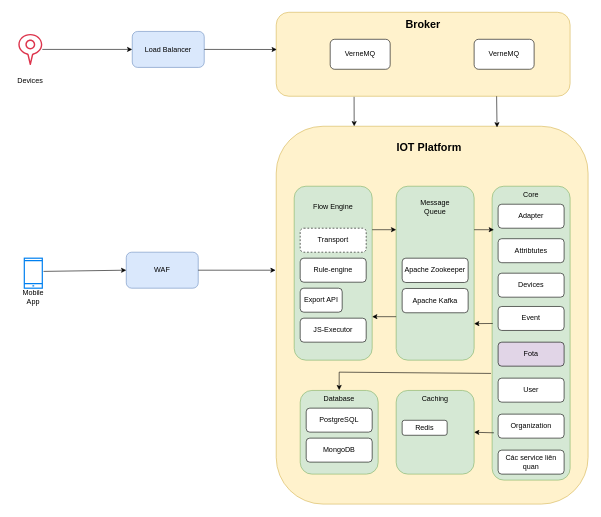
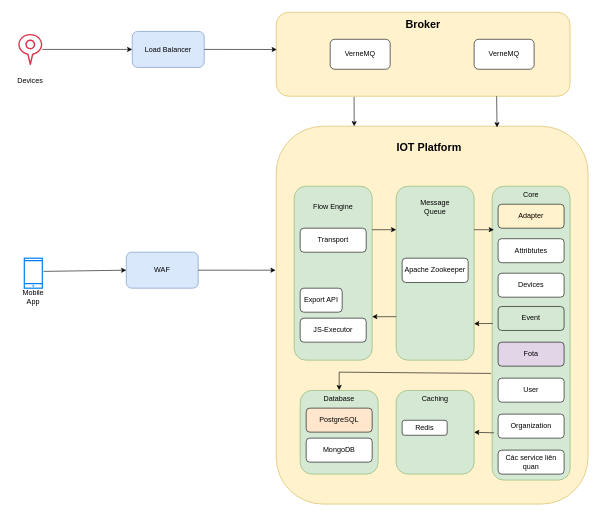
  <mxCell id="0" />
  <mxCell id="1" parent="0" />
  <mxCell id="2" value="" style="sketch=0;outlineConnect=0;fontColor=#232F3E;gradientColor=none;fillColor=#DD344C;strokeColor=none;dashed=0;verticalLabelPosition=bottom;verticalAlign=top;align=center;html=1;fontSize=12;fontStyle=0;aspect=fixed;shape=mxgraph.aws4.location_service_place;" parent="1" vertex="1"><mxGeometry x="30" y="55.95" width="40" height="51.89" as="geometry" /></mxCell>
  <mxCell id="3" value="Devices" style="text;html=1;align=center;verticalAlign=middle;whiteSpace=wrap;rounded=0;" parent="1" vertex="1"><mxGeometry x="20" y="120" width="60" height="30" as="geometry" /></mxCell>
  <mxCell id="4" value="" style="endArrow=classic;html=1;rounded=0;entryX=0;entryY=0.5;entryDx=0;entryDy=0;" parent="1" source="2" target="5" edge="1"><mxGeometry width="50" height="50" relative="1" as="geometry"><mxPoint x="90" y="80" as="sourcePoint" /><mxPoint x="210" y="80" as="targetPoint" /></mxGeometry></mxCell>
  <mxCell id="5" value="Load Balancer" style="rounded=1;whiteSpace=wrap;html=1;fillColor=#dae8fc;strokeColor=#6c8ebf;" parent="1" vertex="1"><mxGeometry x="220" y="51.9" width="120" height="60" as="geometry" /></mxCell>
  <mxCell id="6" value="" style="rounded=1;whiteSpace=wrap;html=1;fillColor=#fff2cc;strokeColor=#d6b656;" parent="1" vertex="1"><mxGeometry x="460" y="20" width="490" height="140" as="geometry" /></mxCell>
  <mxCell id="7" value="" style="endArrow=classic;html=1;rounded=0;exitX=1;exitY=0.5;exitDx=0;exitDy=0;entryX=0.002;entryY=0.443;entryDx=0;entryDy=0;entryPerimeter=0;" parent="1" source="5" target="6" edge="1"><mxGeometry width="50" height="50" relative="1" as="geometry"><mxPoint x="360" y="80" as="sourcePoint" /><mxPoint x="450" y="80" as="targetPoint" /></mxGeometry></mxCell>
  <mxCell id="8" value="VerneMQ" style="rounded=1;whiteSpace=wrap;html=1;" parent="1" vertex="1"><mxGeometry x="550" y="65" width="100" height="50" as="geometry" /></mxCell>
  <mxCell id="9" value="VerneMQ" style="rounded=1;whiteSpace=wrap;html=1;" parent="1" vertex="1"><mxGeometry x="790" y="65" width="100" height="50" as="geometry" /></mxCell>
  <mxCell id="10" value="&lt;span style=&quot;font-size: 18px;&quot;&gt;&lt;b&gt;Broker&lt;/b&gt;&lt;/span&gt;" style="text;html=1;align=center;verticalAlign=middle;whiteSpace=wrap;rounded=0;" parent="1" vertex="1"><mxGeometry x="640" y="25.95" width="130" height="30" as="geometry" /></mxCell>
  <mxCell id="11" value="" style="rounded=1;whiteSpace=wrap;html=1;fillColor=#fff2cc;strokeColor=#d6b656;" parent="1" vertex="1"><mxGeometry x="460" y="210" width="520" height="630" as="geometry" /></mxCell>
  <mxCell id="12" value="&lt;font style=&quot;font-size: 18px;&quot;&gt;&lt;b&gt;IOT Platform&lt;/b&gt;&lt;/font&gt;" style="text;html=1;align=center;verticalAlign=middle;whiteSpace=wrap;rounded=0;" parent="1" vertex="1"><mxGeometry x="650" y="230" width="130" height="30" as="geometry" /></mxCell>
  <mxCell id="13" value="" style="rounded=1;whiteSpace=wrap;html=1;fillColor=#d5e8d4;strokeColor=#82b366;" parent="1" vertex="1"><mxGeometry x="490" y="310" width="130" height="290" as="geometry" /></mxCell>
  <mxCell id="14" value="Flow Engine" style="text;html=1;align=center;verticalAlign=middle;whiteSpace=wrap;rounded=0;" parent="1" vertex="1"><mxGeometry x="520" y="330" width="70" height="30" as="geometry" /></mxCell>
- <mxCell id="15" value="Transport" style="rounded=1;whiteSpace=wrap;html=1;dashed=1;" parent="1" vertex="1"><mxGeometry x="500" y="380" width="110" height="40" as="geometry" /></mxCell>
- <mxCell id="16" value="Rule-engine" style="rounded=1;whiteSpace=wrap;html=1;" parent="1" vertex="1"><mxGeometry x="500" y="430" width="110" height="40" as="geometry" /></mxCell>
+ <mxCell id="15" value="Transport" style="rounded=1;whiteSpace=wrap;html=1;" parent="1" vertex="1"><mxGeometry x="500" y="380" width="110" height="40" as="geometry" /></mxCell>
  <mxCell id="17" value="Export API" style="rounded=1;whiteSpace=wrap;html=1;" parent="1" vertex="1"><mxGeometry x="500" y="480" width="70" height="40" as="geometry" /></mxCell>
  <mxCell id="18" value="JS-Executor" style="rounded=1;whiteSpace=wrap;html=1;" parent="1" vertex="1"><mxGeometry x="500" y="530" width="110" height="40" as="geometry" /></mxCell>
  <mxCell id="19" value="" style="rounded=1;whiteSpace=wrap;html=1;fillColor=#d5e8d4;strokeColor=#82b366;" parent="1" vertex="1"><mxGeometry x="660" y="310" width="130" height="290" as="geometry" /></mxCell>
  <mxCell id="20" value="Message Queue" style="text;html=1;align=center;verticalAlign=middle;whiteSpace=wrap;rounded=0;" parent="1" vertex="1"><mxGeometry x="690" y="330" width="70" height="30" as="geometry" /></mxCell>
  <mxCell id="21" value="" style="rounded=1;whiteSpace=wrap;html=1;fillColor=#d5e8d4;strokeColor=#82b366;" parent="1" vertex="1"><mxGeometry x="820" y="310" width="130" height="490" as="geometry" /></mxCell>
- <mxCell id="22" value="Adapter" style="rounded=1;whiteSpace=wrap;html=1;" parent="1" vertex="1"><mxGeometry x="830" y="340" width="110" height="40" as="geometry" /></mxCell>
+ <mxCell id="22" value="Adapter" style="rounded=1;whiteSpace=wrap;html=1;fillColor=#fff2cc;" parent="1" vertex="1"><mxGeometry x="830" y="340" width="110" height="40" as="geometry" /></mxCell>
  <mxCell id="23" value="Attribtutes" style="rounded=1;whiteSpace=wrap;html=1;" parent="1" vertex="1"><mxGeometry x="830" y="397.5" width="110" height="40" as="geometry" /></mxCell>
  <mxCell id="24" value="Devices" style="rounded=1;whiteSpace=wrap;html=1;" parent="1" vertex="1"><mxGeometry x="830" y="455" width="110" height="40" as="geometry" /></mxCell>
- <mxCell id="25" value="Event" style="rounded=1;whiteSpace=wrap;html=1;" parent="1" vertex="1"><mxGeometry x="830" y="510.49" width="110" height="40" as="geometry" /></mxCell>
+ <mxCell id="25" value="Event" style="rounded=1;whiteSpace=wrap;html=1;fillColor=#d5e8d4;" parent="1" vertex="1"><mxGeometry x="830" y="510.49" width="110" height="40" as="geometry" /></mxCell>
  <mxCell id="26" value="Fota" style="rounded=1;whiteSpace=wrap;html=1;fillColor=#e1d5e7;" parent="1" vertex="1"><mxGeometry x="830" y="570" width="110" height="40" as="geometry" /></mxCell>
  <mxCell id="27" value="User" style="rounded=1;whiteSpace=wrap;html=1;" parent="1" vertex="1"><mxGeometry x="830" y="630" width="110" height="40" as="geometry" /></mxCell>
  <mxCell id="28" value="Organization" style="rounded=1;whiteSpace=wrap;html=1;" parent="1" vertex="1"><mxGeometry x="830" y="690" width="110" height="40" as="geometry" /></mxCell>
  <mxCell id="29" value="Các service liên quan" style="rounded=1;whiteSpace=wrap;html=1;" parent="1" vertex="1"><mxGeometry x="830" y="750" width="110" height="40" as="geometry" /></mxCell>
  <mxCell id="30" value="Core" style="text;html=1;align=center;verticalAlign=middle;whiteSpace=wrap;rounded=0;" parent="1" vertex="1"><mxGeometry x="850" y="310" width="70" height="30" as="geometry" /></mxCell>
  <mxCell id="31" value="" style="endArrow=classic;html=1;rounded=0;exitX=0.265;exitY=1.007;exitDx=0;exitDy=0;exitPerimeter=0;entryX=0.25;entryY=0;entryDx=0;entryDy=0;" parent="1" source="6" target="11" edge="1"><mxGeometry width="50" height="50" relative="1" as="geometry"><mxPoint x="450" y="240" as="sourcePoint" /><mxPoint x="500" y="190" as="targetPoint" /></mxGeometry></mxCell>
  <mxCell id="32" value="" style="endArrow=classic;html=1;rounded=0;exitX=0.75;exitY=1;exitDx=0;exitDy=0;entryX=0.708;entryY=0.003;entryDx=0;entryDy=0;entryPerimeter=0;" parent="1" source="6" target="11" edge="1"><mxGeometry width="50" height="50" relative="1" as="geometry"><mxPoint x="600" y="171" as="sourcePoint" /><mxPoint x="600" y="220" as="targetPoint" /></mxGeometry></mxCell>
  <mxCell id="33" value="" style="html=1;verticalLabelPosition=bottom;align=center;labelBackgroundColor=#ffffff;verticalAlign=top;strokeWidth=2;strokeColor=#0080F0;shadow=0;dashed=0;shape=mxgraph.ios7.icons.smartphone;" parent="1" vertex="1"><mxGeometry x="40" y="430" width="30" height="50" as="geometry" /></mxCell>
  <mxCell id="34" value="Mobile App" style="text;html=1;align=center;verticalAlign=middle;whiteSpace=wrap;rounded=0;" parent="1" vertex="1"><mxGeometry x="25" y="480.49" width="60" height="30" as="geometry" /></mxCell>
  <mxCell id="35" value="" style="rounded=1;whiteSpace=wrap;html=1;fillColor=#d5e8d4;strokeColor=#82b366;" parent="1" vertex="1"><mxGeometry x="500" y="650.49" width="130" height="139.51" as="geometry" /></mxCell>
- <mxCell id="36" value="PostgreSQL" style="rounded=1;whiteSpace=wrap;html=1;" parent="1" vertex="1"><mxGeometry x="510" y="680" width="110" height="40" as="geometry" /></mxCell>
+ <mxCell id="36" value="PostgreSQL" style="rounded=1;whiteSpace=wrap;html=1;fillColor=#ffe6cc;" parent="1" vertex="1"><mxGeometry x="510" y="680" width="110" height="40" as="geometry" /></mxCell>
  <mxCell id="37" value="MongoDB" style="rounded=1;whiteSpace=wrap;html=1;" parent="1" vertex="1"><mxGeometry x="510" y="730" width="110" height="40" as="geometry" /></mxCell>
  <mxCell id="38" value="" style="rounded=1;whiteSpace=wrap;html=1;fillColor=#d5e8d4;strokeColor=#82b366;" parent="1" vertex="1"><mxGeometry x="660" y="650.49" width="130" height="139.51" as="geometry" /></mxCell>
  <mxCell id="39" value="Redis" style="rounded=1;whiteSpace=wrap;html=1;" parent="1" vertex="1"><mxGeometry x="670" y="700.24" width="75" height="25" as="geometry" /></mxCell>
  <mxCell id="40" value="Database" style="text;html=1;align=center;verticalAlign=middle;whiteSpace=wrap;rounded=0;" parent="1" vertex="1"><mxGeometry x="535" y="650" width="60" height="30" as="geometry" /></mxCell>
  <mxCell id="41" value="Caching" style="text;html=1;align=center;verticalAlign=middle;whiteSpace=wrap;rounded=0;" parent="1" vertex="1"><mxGeometry x="694.99" y="650.49" width="60" height="30" as="geometry" /></mxCell>
  <mxCell id="42" value="" style="endArrow=classic;html=1;rounded=0;exitX=1;exitY=0.25;exitDx=0;exitDy=0;entryX=0;entryY=0.25;entryDx=0;entryDy=0;" parent="1" source="13" target="19" edge="1"><mxGeometry width="50" height="50" relative="1" as="geometry"><mxPoint x="450" y="540" as="sourcePoint" /><mxPoint x="500" y="490" as="targetPoint" /></mxGeometry></mxCell>
  <mxCell id="43" value="" style="endArrow=classic;html=1;rounded=0;exitX=1;exitY=0.25;exitDx=0;exitDy=0;entryX=0.023;entryY=0.148;entryDx=0;entryDy=0;entryPerimeter=0;" parent="1" source="19" target="21" edge="1"><mxGeometry width="50" height="50" relative="1" as="geometry"><mxPoint x="630" y="393" as="sourcePoint" /><mxPoint x="670" y="393" as="targetPoint" /></mxGeometry></mxCell>
  <mxCell id="44" value="" style="endArrow=classic;html=1;rounded=0;exitX=0.008;exitY=0.467;exitDx=0;exitDy=0;entryX=1;entryY=0.79;entryDx=0;entryDy=0;entryPerimeter=0;exitPerimeter=0;" parent="1" source="21" target="19" edge="1"><mxGeometry width="50" height="50" relative="1" as="geometry"><mxPoint x="800" y="393" as="sourcePoint" /><mxPoint x="833" y="393" as="targetPoint" /></mxGeometry></mxCell>
  <mxCell id="45" value="" style="endArrow=classic;html=1;rounded=0;exitX=0;exitY=0.75;exitDx=0;exitDy=0;entryX=1;entryY=0.75;entryDx=0;entryDy=0;" parent="1" source="19" target="13" edge="1"><mxGeometry width="50" height="50" relative="1" as="geometry"><mxPoint x="831" y="549" as="sourcePoint" /><mxPoint x="800" y="549" as="targetPoint" /></mxGeometry></mxCell>
  <mxCell id="46" value="" style="endArrow=classic;html=1;rounded=0;exitX=-0.015;exitY=0.637;exitDx=0;exitDy=0;exitPerimeter=0;entryX=0.5;entryY=0;entryDx=0;entryDy=0;" parent="1" source="21" target="40" edge="1"><mxGeometry width="50" height="50" relative="1" as="geometry"><mxPoint x="450" y="540" as="sourcePoint" /><mxPoint x="500" y="490" as="targetPoint" /><Array as="points"><mxPoint x="565" y="620" /></Array></mxGeometry></mxCell>
  <mxCell id="47" value="" style="endArrow=classic;html=1;rounded=0;exitX=0.023;exitY=0.839;exitDx=0;exitDy=0;entryX=1;entryY=0.5;entryDx=0;entryDy=0;exitPerimeter=0;" parent="1" source="21" target="38" edge="1"><mxGeometry width="50" height="50" relative="1" as="geometry"><mxPoint x="670" y="538" as="sourcePoint" /><mxPoint x="630" y="538" as="targetPoint" /></mxGeometry></mxCell>
  <mxCell id="48" value="WAF" style="rounded=1;whiteSpace=wrap;html=1;fillColor=#dae8fc;strokeColor=#6c8ebf;" parent="1" vertex="1"><mxGeometry x="210" y="420" width="120" height="60" as="geometry" /></mxCell>
  <mxCell id="49" value="" style="endArrow=classic;html=1;rounded=0;exitX=1.067;exitY=0.44;exitDx=0;exitDy=0;exitPerimeter=0;entryX=0;entryY=0.5;entryDx=0;entryDy=0;" parent="1" source="33" target="48" edge="1"><mxGeometry width="50" height="50" relative="1" as="geometry"><mxPoint x="450" y="240" as="sourcePoint" /><mxPoint x="500" y="190" as="targetPoint" /></mxGeometry></mxCell>
  <mxCell id="50" value="" style="endArrow=classic;html=1;rounded=0;exitX=1;exitY=0.5;exitDx=0;exitDy=0;entryX=-0.002;entryY=0.381;entryDx=0;entryDy=0;entryPerimeter=0;" parent="1" source="48" target="11" edge="1"><mxGeometry width="50" height="50" relative="1" as="geometry"><mxPoint x="450" y="540" as="sourcePoint" /><mxPoint x="500" y="490" as="targetPoint" /></mxGeometry></mxCell>
  <mxCell id="51" value="Apache Zookeeper" style="rounded=1;whiteSpace=wrap;html=1;" vertex="1" parent="1"><mxGeometry x="670" y="430" width="110" height="40.49" as="geometry" /></mxCell>
- <mxCell id="52" value="Apache Kafka" style="rounded=1;whiteSpace=wrap;html=1;" vertex="1" parent="1"><mxGeometry x="670" y="480.49" width="110" height="40.49" as="geometry" /></mxCell>
